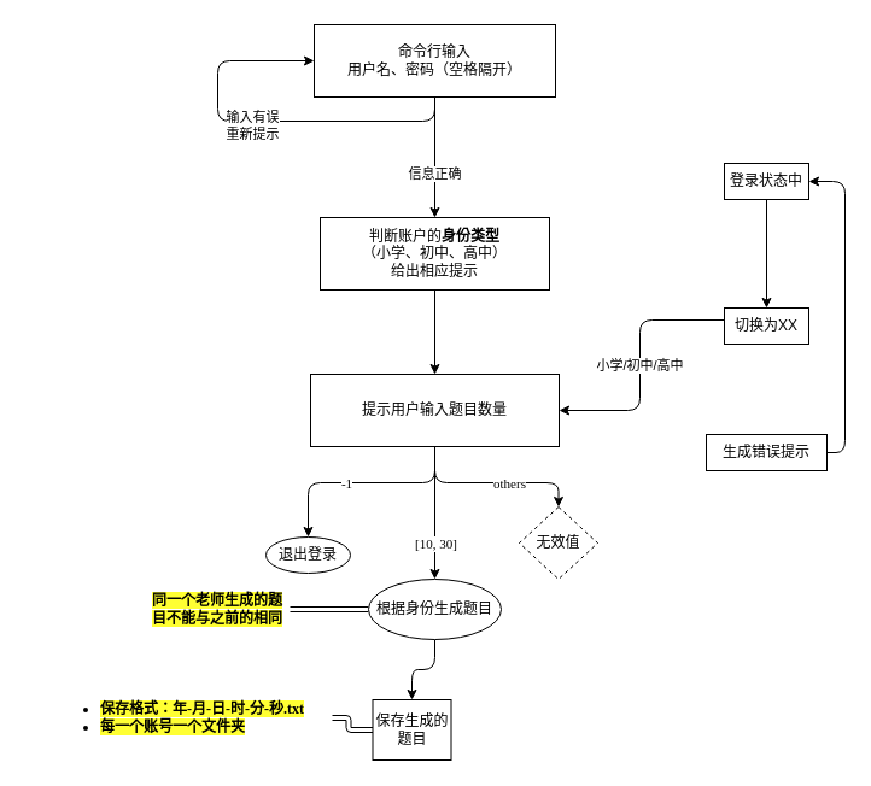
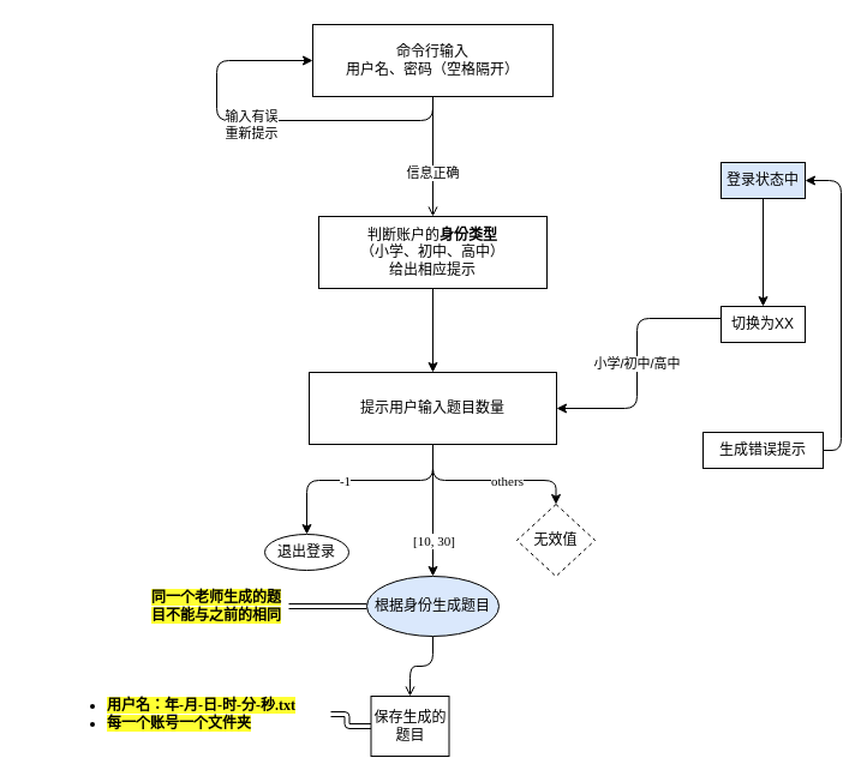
  <mxCell id="0" />
  <mxCell id="1" parent="0" />
- <mxCell id="2" style="edgeStyle=orthogonalEdgeStyle;orthogonalLoop=1;jettySize=auto;html=1;fontFamily=Verdana;" parent="1" source="4" target="8" edge="1"><mxGeometry relative="1" as="geometry"><mxPoint x="360" y="170" as="targetPoint" /></mxGeometry></mxCell>
+ <mxCell id="2" style="edgeStyle=orthogonalEdgeStyle;orthogonalLoop=1;jettySize=auto;html=1;fontFamily=Verdana;endArrow=open;" parent="1" source="4" target="8" edge="1"><mxGeometry relative="1" as="geometry"><mxPoint x="360" y="170" as="targetPoint" /></mxGeometry></mxCell>
  <mxCell id="3" value="信息正确" style="edgeLabel;html=1;align=center;verticalAlign=middle;resizable=0;points=[];fontFamily=Verdana;" parent="2" vertex="1" connectable="0"><mxGeometry x="0.256" y="-1" relative="1" as="geometry"><mxPoint as="offset" /></mxGeometry></mxCell>
  <mxCell id="4" value="命令行输入&lt;br&gt;用户名、密码（空格隔开）" style="whiteSpace=wrap;html=1;fontFamily=Verdana;" parent="1" vertex="1"><mxGeometry x="260" y="20" width="200" height="60" as="geometry" /></mxCell>
  <mxCell id="5" style="edgeStyle=orthogonalEdgeStyle;orthogonalLoop=1;jettySize=auto;html=1;entryX=0;entryY=0.5;entryDx=0;entryDy=0;fontFamily=Verdana;" parent="1" source="4" target="4" edge="1"><mxGeometry relative="1" as="geometry"><Array as="points"><mxPoint x="360" y="100" /><mxPoint x="180" y="100" /><mxPoint x="180" y="50" /></Array></mxGeometry></mxCell>
  <mxCell id="6" value="输入有误&lt;br&gt;重新提示" style="edgeLabel;html=1;align=center;verticalAlign=middle;resizable=0;points=[];fontFamily=Verdana;" parent="5" vertex="1" connectable="0"><mxGeometry x="0.042" y="3" relative="1" as="geometry"><mxPoint as="offset" /></mxGeometry></mxCell>
  <mxCell id="7" style="edgeStyle=orthogonalEdgeStyle;orthogonalLoop=1;jettySize=auto;html=1;fontFamily=Verdana;" parent="1" source="8" target="15" edge="1"><mxGeometry relative="1" as="geometry" /></mxCell>
  <mxCell id="8" value="判断账户的&lt;b&gt;身份类型&lt;/b&gt;&lt;br&gt;（小学、初中、高中）&lt;br&gt;给出相应提示" style="whiteSpace=wrap;html=1;fontFamily=Verdana;" parent="1" vertex="1"><mxGeometry x="265" y="180" width="190" height="60" as="geometry" /></mxCell>
  <mxCell id="9" style="edgeStyle=orthogonalEdgeStyle;orthogonalLoop=1;jettySize=auto;html=1;fontFamily=Verdana;" edge="1" parent="1" source="15" target="18"><mxGeometry relative="1" as="geometry" /></mxCell>
  <mxCell id="10" value="[10, 30]" style="edgeLabel;html=1;align=center;verticalAlign=middle;resizable=0;points=[];fontFamily=Verdana;" vertex="1" connectable="0" parent="9"><mxGeometry x="0.247" y="2" relative="1" as="geometry"><mxPoint x="-2" y="11" as="offset" /></mxGeometry></mxCell>
  <mxCell id="11" style="edgeStyle=orthogonalEdgeStyle;orthogonalLoop=1;jettySize=auto;html=1;entryX=0.5;entryY=0;entryDx=0;entryDy=0;fontFamily=Verdana;" edge="1" parent="1" source="15" target="19"><mxGeometry relative="1" as="geometry"><Array as="points"><mxPoint x="360" y="400" /><mxPoint x="255" y="400" /></Array></mxGeometry></mxCell>
  <mxCell id="12" value="-1" style="edgeLabel;html=1;align=center;verticalAlign=middle;resizable=0;points=[];fontFamily=Verdana;" vertex="1" connectable="0" parent="11"><mxGeometry x="0.138" y="-4" relative="1" as="geometry"><mxPoint x="-2" y="4" as="offset" /></mxGeometry></mxCell>
  <mxCell id="13" style="edgeStyle=orthogonalEdgeStyle;orthogonalLoop=1;jettySize=auto;html=1;entryX=0.5;entryY=0;entryDx=0;entryDy=0;fontFamily=Verdana;" edge="1" parent="1" source="15" target="20"><mxGeometry relative="1" as="geometry"><Array as="points"><mxPoint x="360" y="400" /><mxPoint x="463" y="400" /></Array></mxGeometry></mxCell>
  <mxCell id="14" value="others" style="edgeLabel;html=1;align=center;verticalAlign=middle;resizable=0;points=[];fontFamily=Verdana;" vertex="1" connectable="0" parent="13"><mxGeometry x="0.193" relative="1" as="geometry"><mxPoint as="offset" /></mxGeometry></mxCell>
  <mxCell id="15" value="提示用户输入题目数量" style="whiteSpace=wrap;html=1;fontFamily=Verdana;" parent="1" vertex="1"><mxGeometry x="257" y="310" width="206" height="60" as="geometry" /></mxCell>
  <mxCell id="16" style="edgeStyle=orthogonalEdgeStyle;orthogonalLoop=1;jettySize=auto;html=1;shape=link;fontFamily=Verdana;" edge="1" parent="1" source="18" target="21"><mxGeometry relative="1" as="geometry" /></mxCell>
- <mxCell id="17" style="edgeStyle=orthogonalEdgeStyle;orthogonalLoop=1;jettySize=auto;html=1;entryX=0.5;entryY=0;entryDx=0;entryDy=0;fontFamily=Verdana;" edge="1" parent="1" source="18" target="23"><mxGeometry relative="1" as="geometry"><mxPoint x="360" y="580" as="targetPoint" /></mxGeometry></mxCell>
- <mxCell id="18" value="根据身份生成题目" style="ellipse;whiteSpace=wrap;html=1;fontFamily=Verdana;" vertex="1" parent="1"><mxGeometry x="305" y="480" width="110" height="50" as="geometry" /></mxCell>
+ <mxCell id="17" style="edgeStyle=orthogonalEdgeStyle;orthogonalLoop=1;jettySize=auto;html=1;entryX=0.5;entryY=0;entryDx=0;entryDy=0;fontFamily=Verdana;endArrow=open;" edge="1" parent="1" source="18" target="23"><mxGeometry relative="1" as="geometry"><mxPoint x="360" y="580" as="targetPoint" /></mxGeometry></mxCell>
+ <mxCell id="18" value="根据身份生成题目" style="ellipse;whiteSpace=wrap;html=1;fontFamily=Verdana;fillColor=#dae8fc;" vertex="1" parent="1"><mxGeometry x="305" y="480" width="110" height="50" as="geometry" /></mxCell>
  <mxCell id="19" value="退出登录" style="ellipse;whiteSpace=wrap;html=1;fontFamily=Verdana;" vertex="1" parent="1"><mxGeometry x="220" y="445" width="70" height="30" as="geometry" /></mxCell>
  <mxCell id="20" value="无效值" style="rhombus;whiteSpace=wrap;html=1;fontFamily=Verdana;dashed=1;" vertex="1" parent="1"><mxGeometry x="430" y="420" width="65" height="60" as="geometry" /></mxCell>
  <mxCell id="21" value="&lt;b style=&quot;background-color: rgb(255 , 255 , 51)&quot;&gt;同一个老师生成的题目不能与之前的相同&lt;/b&gt;" style="text;html=1;strokeColor=none;fillColor=none;align=center;verticalAlign=middle;whiteSpace=wrap;fontFamily=Verdana;" vertex="1" parent="1"><mxGeometry x="120" y="495" width="120" height="20" as="geometry" /></mxCell>
  <mxCell id="22" style="edgeStyle=orthogonalEdgeStyle;orthogonalLoop=1;jettySize=auto;html=1;shape=link;fontFamily=Verdana;entryX=1;entryY=0.5;entryDx=0;entryDy=0;" edge="1" parent="1" source="23" target="24"><mxGeometry relative="1" as="geometry"><mxPoint x="265" y="595" as="targetPoint" /></mxGeometry></mxCell>
  <mxCell id="23" value="保存生成的题目" style="whiteSpace=wrap;html=1;fontFamily=Verdana;" vertex="1" parent="1"><mxGeometry x="308.5" y="580" width="65" height="50" as="geometry" /></mxCell>
- <mxCell id="24" value="&lt;ul&gt;&lt;li style=&quot;text-align: left&quot;&gt;&lt;span style=&quot;background-color: rgb(255 , 255 , 51)&quot;&gt;&lt;b&gt;保存格式：年-月-日-时-分-秒.txt&lt;/b&gt;&lt;/span&gt;&lt;/li&gt;&lt;li style=&quot;text-align: left&quot;&gt;&lt;span style=&quot;background-color: rgb(255 , 255 , 51)&quot;&gt;&lt;b&gt;每一个账号一个文件夹&lt;/b&gt;&lt;/span&gt;&lt;/li&gt;&lt;/ul&gt;" style="text;html=1;strokeColor=none;fillColor=none;align=center;verticalAlign=middle;whiteSpace=wrap;fontFamily=Verdana;" vertex="1" parent="1"><mxGeometry x="20" y="567.5" width="255" height="55" as="geometry" /></mxCell>
+ <mxCell id="24" value="&lt;ul&gt;&lt;li style=&quot;text-align: left&quot;&gt;&lt;span style=&quot;background-color: rgb(255 , 255 , 51)&quot;&gt;&lt;b&gt;用户名：年-月-日-时-分-秒.txt&lt;/b&gt;&lt;/span&gt;&lt;/li&gt;&lt;li style=&quot;text-align: left&quot;&gt;&lt;span style=&quot;background-color: rgb(255 , 255 , 51)&quot;&gt;&lt;b&gt;每一个账号一个文件夹&lt;/b&gt;&lt;/span&gt;&lt;/li&gt;&lt;/ul&gt;" style="text;html=1;strokeColor=none;fillColor=none;align=center;verticalAlign=middle;whiteSpace=wrap;fontFamily=Verdana;" vertex="1" parent="1"><mxGeometry x="20" y="567.5" width="255" height="55" as="geometry" /></mxCell>
  <mxCell id="25" style="edgeStyle=orthogonalEdgeStyle;curved=0;rounded=1;sketch=0;orthogonalLoop=1;jettySize=auto;html=1;entryX=1;entryY=0.5;entryDx=0;entryDy=0;" edge="1" parent="1" source="27" target="15"><mxGeometry relative="1" as="geometry"><mxPoint x="480" y="290" as="targetPoint" /><Array as="points"><mxPoint x="530" y="265" /><mxPoint x="530" y="340" /></Array></mxGeometry></mxCell>
  <mxCell id="26" value="小学/初中/高中" style="edgeLabel;html=1;align=center;verticalAlign=middle;resizable=0;points=[];" vertex="1" connectable="0" parent="25"><mxGeometry x="0.007" y="-1" relative="1" as="geometry"><mxPoint as="offset" /></mxGeometry></mxCell>
  <mxCell id="27" value="切换为XX" style="rounded=0;whiteSpace=wrap;html=1;sketch=0;" vertex="1" parent="1"><mxGeometry x="600" y="255" width="70" height="30" as="geometry" /></mxCell>
  <mxCell id="28" style="edgeStyle=orthogonalEdgeStyle;curved=0;rounded=1;sketch=0;orthogonalLoop=1;jettySize=auto;html=1;entryX=0.5;entryY=0;entryDx=0;entryDy=0;" edge="1" parent="1" source="29" target="27"><mxGeometry relative="1" as="geometry" /></mxCell>
- <mxCell id="29" value="登录状态中" style="rounded=0;whiteSpace=wrap;html=1;sketch=0;" vertex="1" parent="1"><mxGeometry x="600" y="135" width="70" height="30" as="geometry" /></mxCell>
+ <mxCell id="29" value="登录状态中" style="rounded=0;whiteSpace=wrap;html=1;sketch=0;fillColor=#dae8fc;" vertex="1" parent="1"><mxGeometry x="600" y="135" width="70" height="30" as="geometry" /></mxCell>
  <mxCell id="30" style="edgeStyle=orthogonalEdgeStyle;curved=0;rounded=1;sketch=0;orthogonalLoop=1;jettySize=auto;html=1;entryX=1;entryY=0.5;entryDx=0;entryDy=0;" edge="1" parent="1" source="31" target="29"><mxGeometry relative="1" as="geometry"><Array as="points"><mxPoint x="700" y="375" /><mxPoint x="700" y="150" /></Array></mxGeometry></mxCell>
  <mxCell id="31" value="生成错误提示" style="rounded=0;whiteSpace=wrap;html=1;sketch=0;" vertex="1" parent="1"><mxGeometry x="585" y="360" width="100" height="30" as="geometry" /></mxCell>
